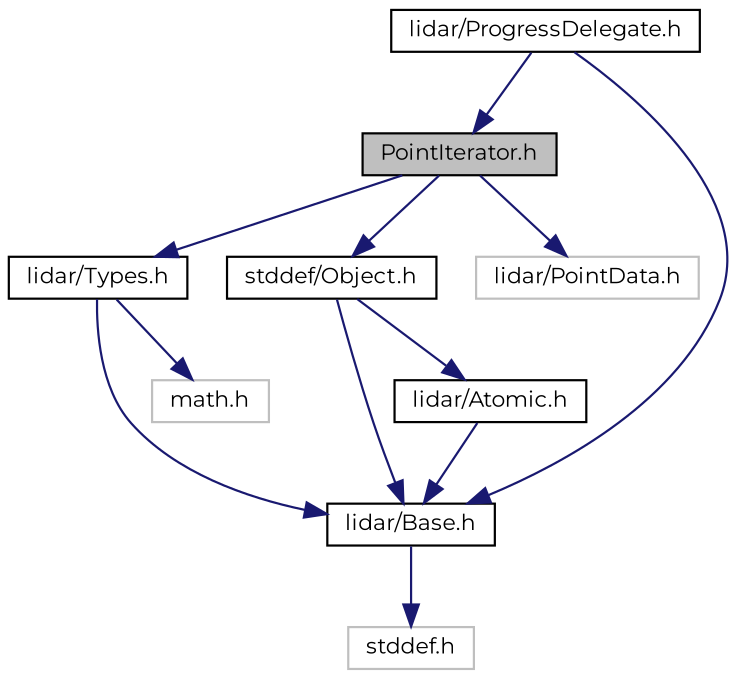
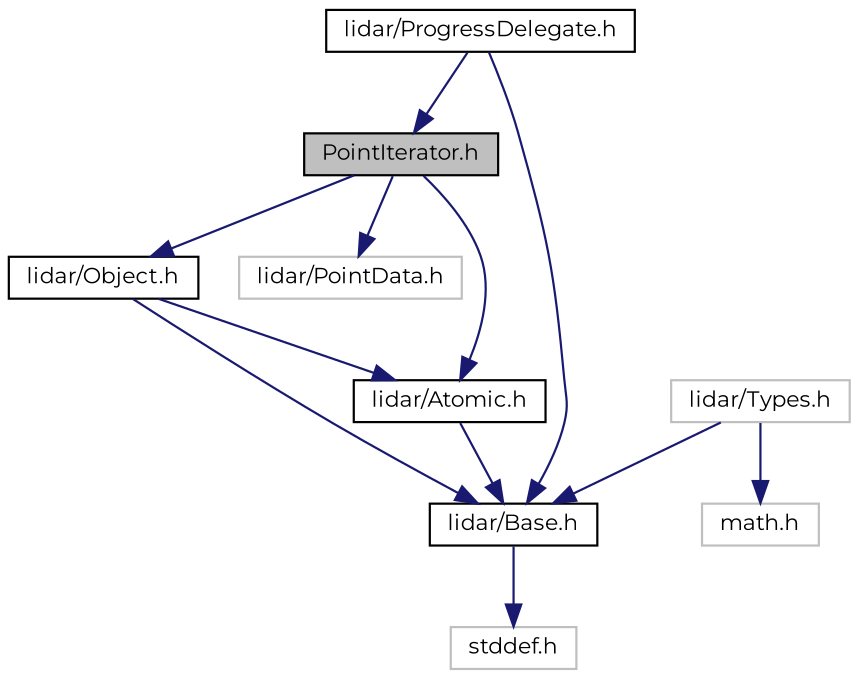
  digraph {
    fontname=Montserrat
    node [color=black fontname=Montserrat fontsize=10 shape=record]
    edge [color=midnightblue fontname=Montserrat fontsize=10 labelfontname=Helvetica labelfontsize=10 style=solid]
    n1 [fillcolor=grey75 fontcolor=black height=0.2 label="PointIterator.h" style=filled width=0.4]
-   n2 [height=0.2 label="lidar/Types.h" width=0.4]
-   n3 [height=0.2 label="stddef/Object.h" width=0.4]
+   n2 [color=grey75 height=0.2 label="lidar/Types.h" width=0.4]
+   n3 [height=0.2 label="lidar/Object.h" width=0.4]
    n4 [color=grey75 height=0.2 label="lidar/PointData.h" width=0.4]
    n5 [height=0.2 label="lidar/Base.h" width=0.4]
    n6 [color=grey75 height=0.2 label="math.h" width=0.4]
    n7 [height=0.2 label="lidar/Atomic.h" width=0.4]
    n8 [height=0.2 label="lidar/ProgressDelegate.h" width=0.4]
    n9 [color=grey75 height=0.2 label="stddef.h" width=0.4]
-   n1 -> n2
+   n1 -> n7
    n1 -> n3
    n1 -> n4
    n2 -> n5
    n2 -> n6
    n3 -> n5
    n3 -> n7
    n5 -> n9
    n7 -> n5
    n8 -> n1
    n8 -> n5
  }
